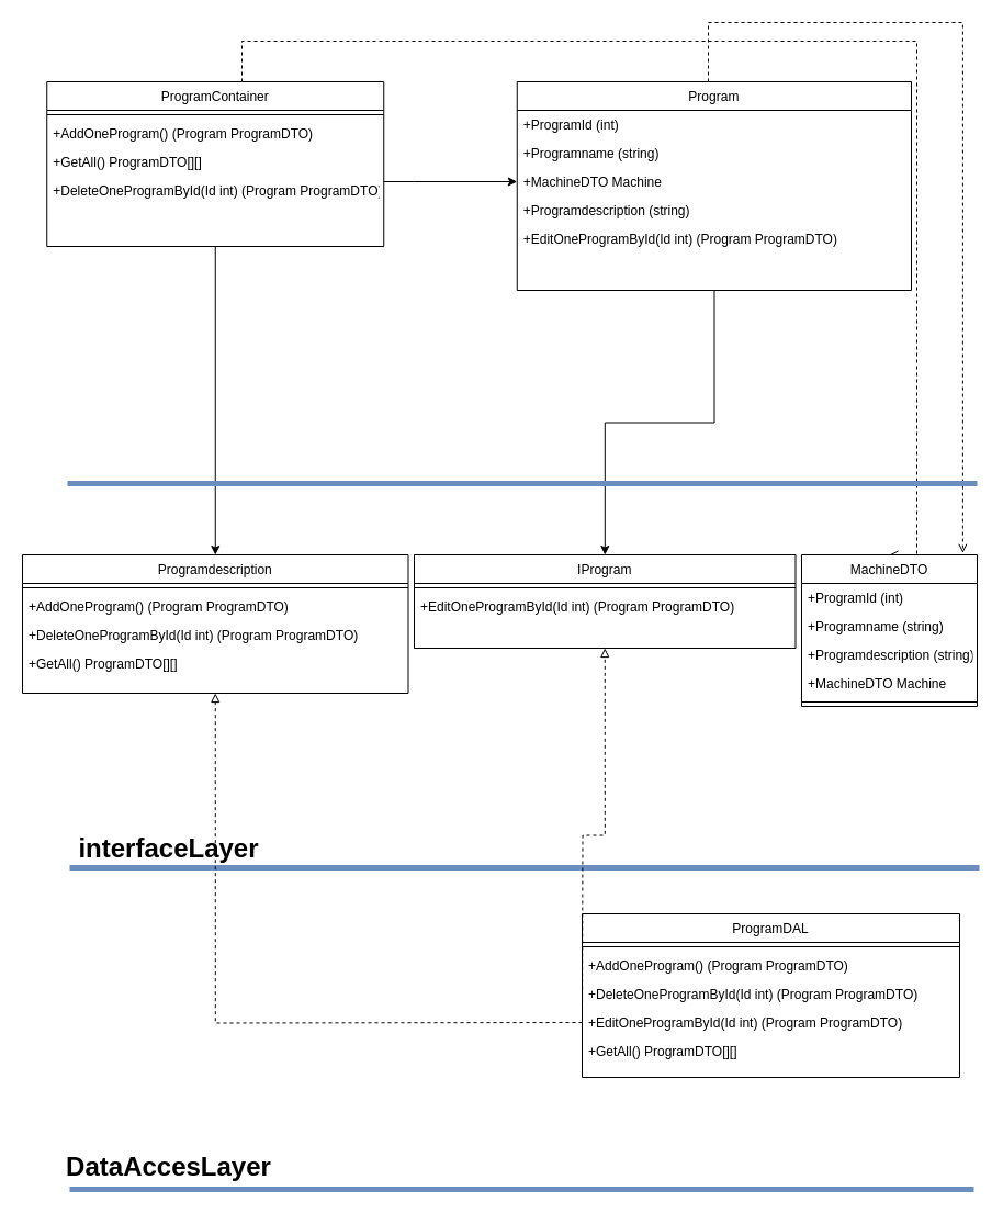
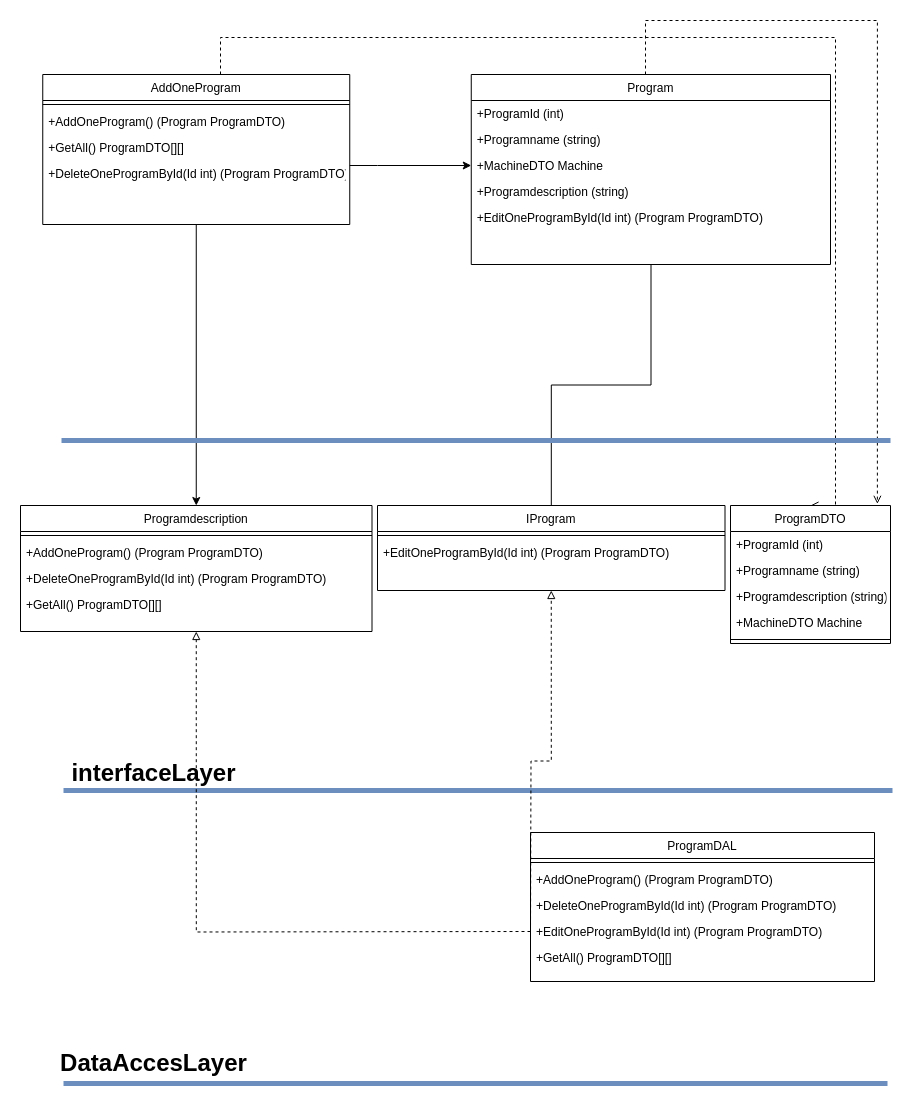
  <mxCell id="0" />
  <mxCell id="1" parent="0" />
- <mxCell id="2" style="edgeStyle=orthogonalEdgeStyle;rounded=0;orthogonalLoop=1;jettySize=auto;html=1;" parent="1" source="4" target="34" edge="1"><mxGeometry relative="1" as="geometry" /></mxCell>
+ <mxCell id="2" style="edgeStyle=orthogonalEdgeStyle;rounded=0;orthogonalLoop=1;jettySize=auto;html=1;endArrow=none;" parent="1" source="4" target="34" edge="1"><mxGeometry relative="1" as="geometry" /></mxCell>
  <mxCell id="3" style="edgeStyle=orthogonalEdgeStyle;rounded=0;orthogonalLoop=1;jettySize=auto;html=1;entryX=0.918;entryY=-0.012;entryDx=0;entryDy=0;entryPerimeter=0;dashed=1;endArrow=open;endFill=0;" parent="1" source="4" target="17" edge="1"><mxGeometry relative="1" as="geometry"><Array as="points"><mxPoint x="645" y="20" /><mxPoint x="877" y="20" /></Array></mxGeometry></mxCell>
  <mxCell id="4" value="Program" style="swimlane;fontStyle=0;align=center;verticalAlign=top;childLayout=stackLayout;horizontal=1;startSize=26;horizontalStack=0;resizeParent=1;resizeLast=0;collapsible=1;marginBottom=0;rounded=0;shadow=0;strokeWidth=1;" parent="1" vertex="1"><mxGeometry x="470.75" y="74" width="359.25" height="190" as="geometry"><mxRectangle x="130" y="380" width="160" height="26" as="alternateBounds" /></mxGeometry></mxCell>
  <mxCell id="5" value="+ProgramId (int)" style="text;align=left;verticalAlign=top;spacingLeft=4;spacingRight=4;overflow=hidden;rotatable=0;points=[[0,0.5],[1,0.5]];portConstraint=eastwest;rounded=0;shadow=0;html=0;" parent="4" vertex="1"><mxGeometry y="26" width="359.25" height="26" as="geometry" /></mxCell>
  <mxCell id="6" value="+Programname (string)" style="text;align=left;verticalAlign=top;spacingLeft=4;spacingRight=4;overflow=hidden;rotatable=0;points=[[0,0.5],[1,0.5]];portConstraint=eastwest;rounded=0;shadow=0;html=0;" parent="4" vertex="1"><mxGeometry y="52" width="359.25" height="26" as="geometry" /></mxCell>
  <mxCell id="7" value="+MachineDTO Machine" style="text;align=left;verticalAlign=top;spacingLeft=4;spacingRight=4;overflow=hidden;rotatable=0;points=[[0,0.5],[1,0.5]];portConstraint=eastwest;rounded=0;shadow=0;html=0;" parent="4" vertex="1"><mxGeometry y="78" width="359.25" height="26" as="geometry" /></mxCell>
  <mxCell id="8" value="+Programdescription (string)" style="text;align=left;verticalAlign=top;spacingLeft=4;spacingRight=4;overflow=hidden;rotatable=0;points=[[0,0.5],[1,0.5]];portConstraint=eastwest;rounded=0;shadow=0;html=0;" parent="4" vertex="1"><mxGeometry y="104" width="359.25" height="26" as="geometry" /></mxCell>
  <mxCell id="9" value="+EditOneProgramById(Id int) (Program ProgramDTO)" style="text;align=left;verticalAlign=top;spacingLeft=4;spacingRight=4;overflow=hidden;rotatable=0;points=[[0,0.5],[1,0.5]];portConstraint=eastwest;rounded=0;shadow=0;html=0;" vertex="1" parent="4"><mxGeometry y="130" width="359.25" height="26" as="geometry" /></mxCell>
  <mxCell id="10" style="edgeStyle=orthogonalEdgeStyle;rounded=0;orthogonalLoop=1;jettySize=auto;html=1;entryX=0.5;entryY=0;entryDx=0;entryDy=0;" parent="1" source="12" target="36" edge="1"><mxGeometry relative="1" as="geometry" /></mxCell>
  <mxCell id="11" style="edgeStyle=orthogonalEdgeStyle;rounded=0;orthogonalLoop=1;jettySize=auto;html=1;entryX=0.5;entryY=0;entryDx=0;entryDy=0;dashed=1;endArrow=open;endFill=0;" parent="1" source="12" target="17" edge="1"><mxGeometry relative="1" as="geometry"><Array as="points"><mxPoint x="220" y="37" /><mxPoint x="835" y="37" /><mxPoint x="835" y="505" /></Array></mxGeometry></mxCell>
- <mxCell id="12" value="ProgramContainer" style="swimlane;fontStyle=0;align=center;verticalAlign=top;childLayout=stackLayout;horizontal=1;startSize=26;horizontalStack=0;resizeParent=1;resizeLast=0;collapsible=1;marginBottom=0;rounded=0;shadow=0;strokeWidth=1;" parent="1" vertex="1"><mxGeometry x="42.25" y="74" width="307" height="150" as="geometry"><mxRectangle x="130" y="380" width="160" height="26" as="alternateBounds" /></mxGeometry></mxCell>
+ <mxCell id="12" value="AddOneProgram" style="swimlane;fontStyle=0;align=center;verticalAlign=top;childLayout=stackLayout;horizontal=1;startSize=26;horizontalStack=0;resizeParent=1;resizeLast=0;collapsible=1;marginBottom=0;rounded=0;shadow=0;strokeWidth=1;" parent="1" vertex="1"><mxGeometry x="42.25" y="74" width="307" height="150" as="geometry"><mxRectangle x="130" y="380" width="160" height="26" as="alternateBounds" /></mxGeometry></mxCell>
  <mxCell id="13" value="" style="line;html=1;strokeWidth=1;align=left;verticalAlign=middle;spacingTop=-1;spacingLeft=3;spacingRight=3;rotatable=0;labelPosition=right;points=[];portConstraint=eastwest;" vertex="1" parent="12"><mxGeometry y="26" width="307" height="8" as="geometry" /></mxCell>
  <mxCell id="14" value="+AddOneProgram() (Program ProgramDTO)" style="text;align=left;verticalAlign=top;spacingLeft=4;spacingRight=4;overflow=hidden;rotatable=0;points=[[0,0.5],[1,0.5]];portConstraint=eastwest;rounded=0;shadow=0;html=0;" vertex="1" parent="12"><mxGeometry y="34" width="307" height="26" as="geometry" /></mxCell>
  <mxCell id="15" value="+GetAll() ProgramDTO[][]" style="text;align=left;verticalAlign=top;spacingLeft=4;spacingRight=4;overflow=hidden;rotatable=0;points=[[0,0.5],[1,0.5]];portConstraint=eastwest;rounded=0;shadow=0;html=0;" vertex="1" parent="12"><mxGeometry y="60" width="307" height="26" as="geometry" /></mxCell>
  <mxCell id="16" value="+DeleteOneProgramById(Id int) (Program ProgramDTO)" style="text;align=left;verticalAlign=top;spacingLeft=4;spacingRight=4;overflow=hidden;rotatable=0;points=[[0,0.5],[1,0.5]];portConstraint=eastwest;rounded=0;shadow=0;html=0;" vertex="1" parent="12"><mxGeometry y="86" width="307" height="26" as="geometry" /></mxCell>
- <mxCell id="17" value="MachineDTO" style="swimlane;fontStyle=0;align=center;verticalAlign=top;childLayout=stackLayout;horizontal=1;startSize=26;horizontalStack=0;resizeParent=1;resizeLast=0;collapsible=1;marginBottom=0;rounded=0;shadow=0;strokeWidth=1;" parent="1" vertex="1"><mxGeometry x="730" y="505" width="160" height="138" as="geometry"><mxRectangle x="130" y="380" width="160" height="26" as="alternateBounds" /></mxGeometry></mxCell>
+ <mxCell id="17" value="ProgramDTO" style="swimlane;fontStyle=0;align=center;verticalAlign=top;childLayout=stackLayout;horizontal=1;startSize=26;horizontalStack=0;resizeParent=1;resizeLast=0;collapsible=1;marginBottom=0;rounded=0;shadow=0;strokeWidth=1;" parent="1" vertex="1"><mxGeometry x="730" y="505" width="160" height="138" as="geometry"><mxRectangle x="130" y="380" width="160" height="26" as="alternateBounds" /></mxGeometry></mxCell>
  <mxCell id="18" value="+ProgramId (int)" style="text;align=left;verticalAlign=top;spacingLeft=4;spacingRight=4;overflow=hidden;rotatable=0;points=[[0,0.5],[1,0.5]];portConstraint=eastwest;rounded=0;shadow=0;html=0;" parent="17" vertex="1"><mxGeometry y="26" width="160" height="26" as="geometry" /></mxCell>
  <mxCell id="19" value="+Programname (string)" style="text;align=left;verticalAlign=top;spacingLeft=4;spacingRight=4;overflow=hidden;rotatable=0;points=[[0,0.5],[1,0.5]];portConstraint=eastwest;rounded=0;shadow=0;html=0;" parent="17" vertex="1"><mxGeometry y="52" width="160" height="26" as="geometry" /></mxCell>
  <mxCell id="20" value="+Programdescription (string)" style="text;align=left;verticalAlign=top;spacingLeft=4;spacingRight=4;overflow=hidden;rotatable=0;points=[[0,0.5],[1,0.5]];portConstraint=eastwest;rounded=0;shadow=0;html=0;" parent="17" vertex="1"><mxGeometry y="78" width="160" height="26" as="geometry" /></mxCell>
  <mxCell id="21" value="+MachineDTO Machine" style="text;align=left;verticalAlign=top;spacingLeft=4;spacingRight=4;overflow=hidden;rotatable=0;points=[[0,0.5],[1,0.5]];portConstraint=eastwest;rounded=0;shadow=0;html=0;" parent="17" vertex="1"><mxGeometry y="104" width="160" height="26" as="geometry" /></mxCell>
  <mxCell id="22" value="" style="line;html=1;strokeWidth=1;align=left;verticalAlign=middle;spacingTop=-1;spacingLeft=3;spacingRight=3;rotatable=0;labelPosition=right;points=[];portConstraint=eastwest;" parent="17" vertex="1"><mxGeometry y="130" width="160" height="8" as="geometry" /></mxCell>
  <mxCell id="23" value="ProgramDAL" style="swimlane;fontStyle=0;align=center;verticalAlign=top;childLayout=stackLayout;horizontal=1;startSize=26;horizontalStack=0;resizeParent=1;resizeLast=0;collapsible=1;marginBottom=0;rounded=0;shadow=0;strokeWidth=1;" parent="1" vertex="1"><mxGeometry x="530" y="832" width="344" height="149" as="geometry"><mxRectangle x="130" y="380" width="160" height="26" as="alternateBounds" /></mxGeometry></mxCell>
  <mxCell id="24" value="" style="line;html=1;strokeWidth=1;align=left;verticalAlign=middle;spacingTop=-1;spacingLeft=3;spacingRight=3;rotatable=0;labelPosition=right;points=[];portConstraint=eastwest;" parent="23" vertex="1"><mxGeometry y="26" width="344" height="8" as="geometry" /></mxCell>
  <mxCell id="25" value="+AddOneProgram() (Program ProgramDTO)" style="text;align=left;verticalAlign=top;spacingLeft=4;spacingRight=4;overflow=hidden;rotatable=0;points=[[0,0.5],[1,0.5]];portConstraint=eastwest;rounded=0;shadow=0;html=0;" parent="23" vertex="1"><mxGeometry y="34" width="344" height="26" as="geometry" /></mxCell>
  <mxCell id="26" value="+DeleteOneProgramById(Id int) (Program ProgramDTO)" style="text;align=left;verticalAlign=top;spacingLeft=4;spacingRight=4;overflow=hidden;rotatable=0;points=[[0,0.5],[1,0.5]];portConstraint=eastwest;rounded=0;shadow=0;html=0;" parent="23" vertex="1"><mxGeometry y="60" width="344" height="26" as="geometry" /></mxCell>
  <mxCell id="27" value="+EditOneProgramById(Id int) (Program ProgramDTO)" style="text;align=left;verticalAlign=top;spacingLeft=4;spacingRight=4;overflow=hidden;rotatable=0;points=[[0,0.5],[1,0.5]];portConstraint=eastwest;rounded=0;shadow=0;html=0;" parent="23" vertex="1"><mxGeometry y="86" width="344" height="26" as="geometry" /></mxCell>
  <mxCell id="28" value="+GetAll() ProgramDTO[][]" style="text;align=left;verticalAlign=top;spacingLeft=4;spacingRight=4;overflow=hidden;rotatable=0;points=[[0,0.5],[1,0.5]];portConstraint=eastwest;rounded=0;shadow=0;html=0;" parent="23" vertex="1"><mxGeometry y="112" width="344" height="26" as="geometry" /></mxCell>
  <mxCell id="29" value="" style="endArrow=none;html=1;rounded=0;fillColor=#dae8fc;strokeColor=#6c8ebf;strokeWidth=5;" parent="1" edge="1"><mxGeometry width="50" height="50" relative="1" as="geometry"><mxPoint x="61" y="440" as="sourcePoint" /><mxPoint y="440" as="targetPoint" x="890" /></mxGeometry></mxCell>
  <mxCell id="30" value="" style="endArrow=none;html=1;rounded=0;fillColor=#dae8fc;strokeColor=#6c8ebf;strokeWidth=5;" parent="1" edge="1"><mxGeometry width="50" height="50" relative="1" as="geometry"><mxPoint x="63" y="790" as="sourcePoint" /><mxPoint x="892" y="790" as="targetPoint" /></mxGeometry></mxCell>
  <mxCell id="31" value="&lt;b&gt;&lt;font style=&quot;font-size: 24px&quot;&gt;interfaceLayer&lt;/font&gt;&lt;/b&gt;" style="text;html=1;strokeColor=none;fillColor=none;align=center;verticalAlign=middle;whiteSpace=wrap;rounded=0;" parent="1" vertex="1"><mxGeometry x="61" y="758" width="185" height="30" as="geometry" /></mxCell>
  <mxCell id="32" value="&lt;b&gt;&lt;font style=&quot;font-size: 24px&quot;&gt;DataAccesLayer&lt;/font&gt;&lt;/b&gt;" style="text;html=1;strokeColor=none;fillColor=none;align=center;verticalAlign=middle;whiteSpace=wrap;rounded=0;" parent="1" vertex="1"><mxGeometry x="61" y="1048" width="185" height="30" as="geometry" /></mxCell>
  <mxCell id="33" value="" style="endArrow=none;html=1;rounded=0;fontSize=24;fillColor=#dae8fc;strokeColor=#6c8ebf;strokeWidth=5;" parent="1" edge="1"><mxGeometry width="50" height="50" relative="1" as="geometry"><mxPoint x="63" y="1083" as="sourcePoint" /><mxPoint x="887" y="1083" as="targetPoint" /></mxGeometry></mxCell>
  <mxCell id="34" value="IProgram" style="swimlane;fontStyle=0;align=center;verticalAlign=top;childLayout=stackLayout;horizontal=1;startSize=26;horizontalStack=0;resizeParent=1;resizeLast=0;collapsible=1;marginBottom=0;rounded=0;shadow=0;strokeWidth=1;" parent="1" vertex="1"><mxGeometry x="377" y="505" width="347.5" height="85" as="geometry"><mxRectangle x="130" y="380" width="160" height="26" as="alternateBounds" /></mxGeometry></mxCell>
  <mxCell id="35" value="" style="line;html=1;strokeWidth=1;align=left;verticalAlign=middle;spacingTop=-1;spacingLeft=3;spacingRight=3;rotatable=0;labelPosition=right;points=[];portConstraint=eastwest;" parent="34" vertex="1"><mxGeometry y="26" width="347.5" height="8" as="geometry" /></mxCell>
  <mxCell id="36" value="Programdescription" style="swimlane;fontStyle=0;align=center;verticalAlign=top;childLayout=stackLayout;horizontal=1;startSize=26;horizontalStack=0;resizeParent=1;resizeLast=0;collapsible=1;marginBottom=0;rounded=0;shadow=0;strokeWidth=1;" parent="1" vertex="1"><mxGeometry x="20" y="505" width="351.5" height="126" as="geometry"><mxRectangle x="130" y="380" width="160" height="26" as="alternateBounds" /></mxGeometry></mxCell>
  <mxCell id="37" value="" style="line;html=1;strokeWidth=1;align=left;verticalAlign=middle;spacingTop=-1;spacingLeft=3;spacingRight=3;rotatable=0;labelPosition=right;points=[];portConstraint=eastwest;" vertex="1" parent="36"><mxGeometry y="26" width="351.5" height="8" as="geometry" /></mxCell>
  <mxCell id="38" value="+AddOneProgram() (Program ProgramDTO)" style="text;align=left;verticalAlign=top;spacingLeft=4;spacingRight=4;overflow=hidden;rotatable=0;points=[[0,0.5],[1,0.5]];portConstraint=eastwest;rounded=0;shadow=0;html=0;" vertex="1" parent="36"><mxGeometry y="34" width="351.5" height="26" as="geometry" /></mxCell>
  <mxCell id="39" value="+DeleteOneProgramById(Id int) (Program ProgramDTO)" style="text;align=left;verticalAlign=top;spacingLeft=4;spacingRight=4;overflow=hidden;rotatable=0;points=[[0,0.5],[1,0.5]];portConstraint=eastwest;rounded=0;shadow=0;html=0;" vertex="1" parent="36"><mxGeometry y="60" width="351.5" height="26" as="geometry" /></mxCell>
  <mxCell id="40" value="+GetAll() ProgramDTO[][]" style="text;align=left;verticalAlign=top;spacingLeft=4;spacingRight=4;overflow=hidden;rotatable=0;points=[[0,0.5],[1,0.5]];portConstraint=eastwest;rounded=0;shadow=0;html=0;" vertex="1" parent="36"><mxGeometry y="86" width="351.5" height="26" as="geometry" /></mxCell>
  <mxCell id="41" style="edgeStyle=orthogonalEdgeStyle;rounded=0;orthogonalLoop=1;jettySize=auto;html=1;entryX=0.5;entryY=1;entryDx=0;entryDy=0;dashed=1;endArrow=block;endFill=0;" parent="1" target="34" edge="1"><mxGeometry relative="1" as="geometry"><mxPoint x="530" y="931" as="sourcePoint" /></mxGeometry></mxCell>
  <mxCell id="42" style="edgeStyle=orthogonalEdgeStyle;rounded=0;orthogonalLoop=1;jettySize=auto;html=1;entryX=0.5;entryY=1;entryDx=0;entryDy=0;dashed=1;endArrow=block;endFill=0;" parent="1" target="36" edge="1"><mxGeometry relative="1" as="geometry"><mxPoint x="530" y="931" as="sourcePoint" /></mxGeometry></mxCell>
  <mxCell id="43" style="edgeStyle=orthogonalEdgeStyle;rounded=0;orthogonalLoop=1;jettySize=auto;html=1;entryX=0;entryY=0.5;entryDx=0;entryDy=0;" parent="1" edge="1"><mxGeometry relative="1" as="geometry"><Array as="points"><mxPoint x="377" y="165" /><mxPoint x="377" y="165" /></Array><mxPoint x="349.25" y="165" as="sourcePoint" /><mxPoint x="470.75" y="165" as="targetPoint" /></mxGeometry></mxCell>
  <mxCell id="44" value="+EditOneProgramById(Id int) (Program ProgramDTO)" style="text;align=left;verticalAlign=top;spacingLeft=4;spacingRight=4;overflow=hidden;rotatable=0;points=[[0,0.5],[1,0.5]];portConstraint=eastwest;rounded=0;shadow=0;html=0;" vertex="1" parent="1"><mxGeometry x="377" y="539" width="347.5" height="26" as="geometry" /></mxCell>
